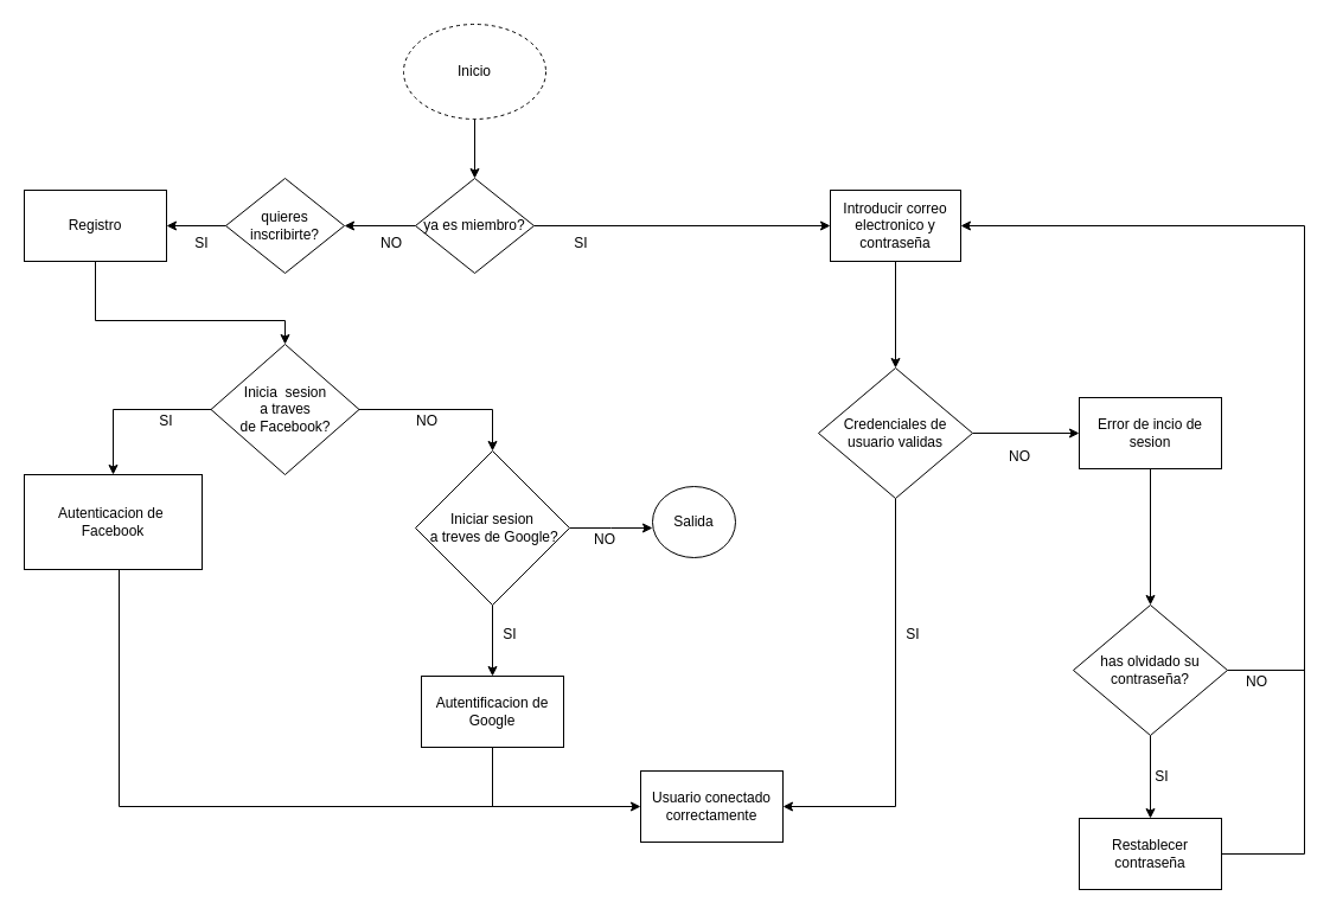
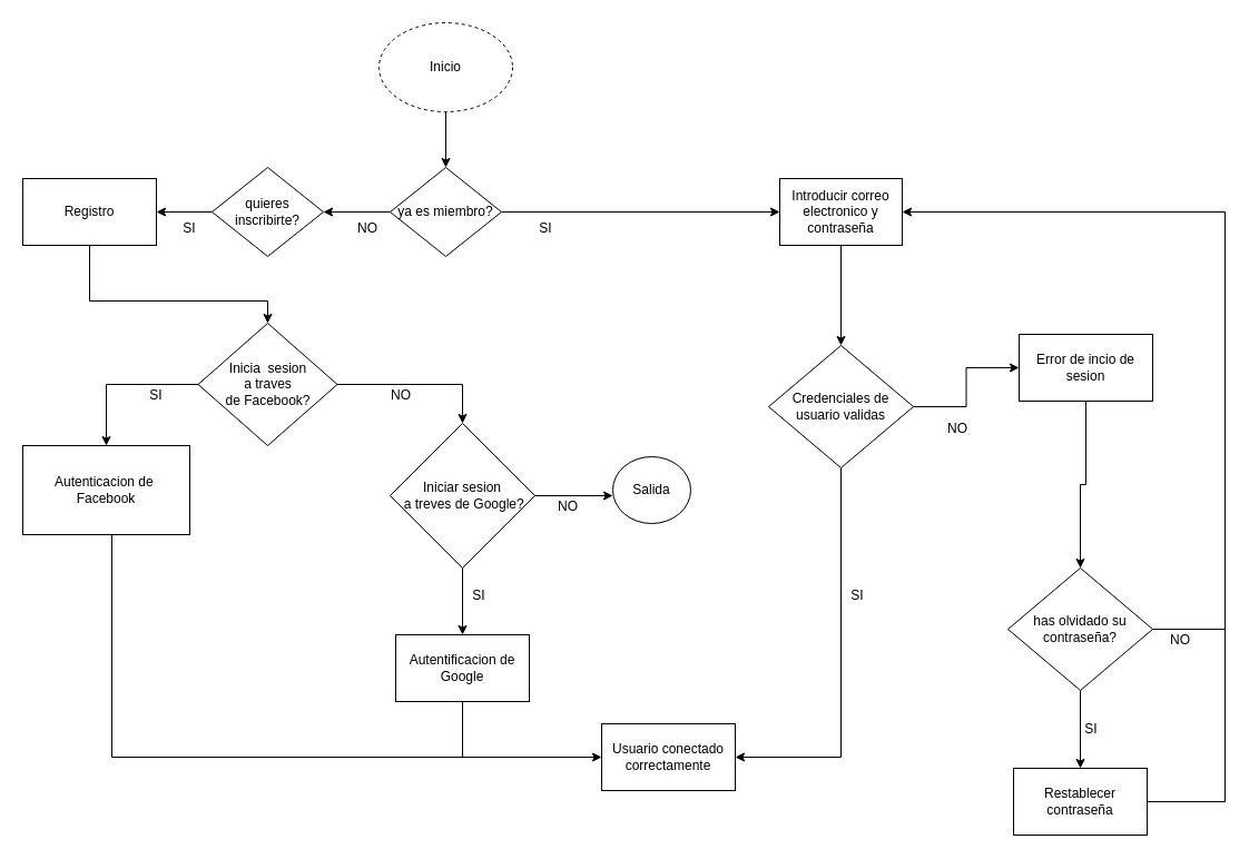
  <mxCell id="0" />
  <mxCell id="1" parent="0" />
  <mxCell id="2" value="Inicio" style="ellipse;whiteSpace=wrap;html=1;dashed=1;" parent="1" vertex="1"><mxGeometry x="340" y="20" width="120" height="80" as="geometry" /></mxCell>
  <mxCell id="3" value="" style="endArrow=classic;html=1;rounded=0;exitX=0.5;exitY=1;exitDx=0;exitDy=0;" parent="1" source="2" edge="1"><mxGeometry width="50" height="50" relative="1" as="geometry"><mxPoint x="390" y="110" as="sourcePoint" /><mxPoint x="400" y="150" as="targetPoint" /></mxGeometry></mxCell>
  <mxCell id="4" style="edgeStyle=orthogonalEdgeStyle;rounded=0;orthogonalLoop=1;jettySize=auto;html=1;entryX=0;entryY=0.5;entryDx=0;entryDy=0;" parent="1" source="5" target="29" edge="1"><mxGeometry relative="1" as="geometry"><Array as="points"><mxPoint x="100" y="680" /></Array></mxGeometry></mxCell>
  <mxCell id="5" value="Autenticacion de&amp;nbsp;&lt;br&gt;Facebook" style="rounded=0;whiteSpace=wrap;html=1;" parent="1" vertex="1"><mxGeometry x="20" y="400" width="150" height="80" as="geometry" /></mxCell>
  <mxCell id="6" value="" style="endArrow=classic;html=1;rounded=0;exitX=0;exitY=0.5;exitDx=0;exitDy=0;entryX=1;entryY=0.5;entryDx=0;entryDy=0;" parent="1" source="10" target="11" edge="1"><mxGeometry width="50" height="50" relative="1" as="geometry"><mxPoint x="240" y="300" as="sourcePoint" /><mxPoint x="490" y="230" as="targetPoint" /></mxGeometry></mxCell>
  <mxCell id="7" value="" style="endArrow=classic;html=1;rounded=0;exitX=1;exitY=0.5;exitDx=0;exitDy=0;entryX=0;entryY=0.5;entryDx=0;entryDy=0;" parent="1" source="10" target="13" edge="1"><mxGeometry width="50" height="50" relative="1" as="geometry"><mxPoint x="180" y="460" as="sourcePoint" /><mxPoint x="520" y="190" as="targetPoint" /></mxGeometry></mxCell>
  <mxCell id="8" value="" style="endArrow=classic;html=1;rounded=0;exitX=0.5;exitY=1;exitDx=0;exitDy=0;startArrow=none;" parent="1" source="14" edge="1"><mxGeometry width="50" height="50" relative="1" as="geometry"><mxPoint x="270" y="470" as="sourcePoint" /><mxPoint x="240" y="290" as="targetPoint" /><Array as="points"><mxPoint x="80" y="270" /><mxPoint x="240" y="270" /></Array></mxGeometry></mxCell>
  <mxCell id="9" value="NO" style="text;html=1;strokeColor=none;fillColor=none;align=center;verticalAlign=middle;whiteSpace=wrap;rounded=0;" parent="1" vertex="1"><mxGeometry x="480" y="440" width="60" height="30" as="geometry" /></mxCell>
  <mxCell id="10" value="ya es miembro?" style="rhombus;whiteSpace=wrap;html=1;" parent="1" vertex="1"><mxGeometry x="350" y="150" width="100" height="80" as="geometry" /></mxCell>
  <mxCell id="11" value="quieres inscribirte?" style="rhombus;whiteSpace=wrap;html=1;" parent="1" vertex="1"><mxGeometry x="190" y="150" width="100" height="80" as="geometry" /></mxCell>
  <mxCell id="12" style="edgeStyle=orthogonalEdgeStyle;rounded=0;orthogonalLoop=1;jettySize=auto;html=1;entryX=0.5;entryY=0;entryDx=0;entryDy=0;" parent="1" source="13" target="33" edge="1"><mxGeometry relative="1" as="geometry" /></mxCell>
  <mxCell id="13" value="Introducir correo electronico y contraseña" style="rounded=0;whiteSpace=wrap;html=1;" parent="1" vertex="1"><mxGeometry x="700" y="160" width="110" height="60" as="geometry" /></mxCell>
  <mxCell id="14" value="Registro" style="rounded=0;whiteSpace=wrap;html=1;" parent="1" vertex="1"><mxGeometry x="20" y="160" width="120" height="60" as="geometry" /></mxCell>
  <mxCell id="15" value="" style="endArrow=classic;html=1;rounded=0;exitX=0;exitY=0.5;exitDx=0;exitDy=0;entryX=1;entryY=0.5;entryDx=0;entryDy=0;" parent="1" source="11" target="14" edge="1"><mxGeometry width="50" height="50" relative="1" as="geometry"><mxPoint x="200" y="260" as="sourcePoint" /><mxPoint x="150" y="260" as="targetPoint" /></mxGeometry></mxCell>
  <mxCell id="16" value="NO" style="text;html=1;strokeColor=none;fillColor=none;align=center;verticalAlign=middle;whiteSpace=wrap;rounded=0;" parent="1" vertex="1"><mxGeometry x="330" y="340" width="60" height="30" as="geometry" /></mxCell>
  <mxCell id="17" value="NO" style="text;html=1;strokeColor=none;fillColor=none;align=center;verticalAlign=middle;whiteSpace=wrap;rounded=0;" parent="1" vertex="1"><mxGeometry x="300" y="190" width="60" height="30" as="geometry" /></mxCell>
  <mxCell id="18" value="SI" style="text;html=1;strokeColor=none;fillColor=none;align=center;verticalAlign=middle;whiteSpace=wrap;rounded=0;" parent="1" vertex="1"><mxGeometry x="140" y="190" width="60" height="30" as="geometry" /></mxCell>
  <mxCell id="19" style="edgeStyle=orthogonalEdgeStyle;rounded=0;orthogonalLoop=1;jettySize=auto;html=1;entryX=0.5;entryY=0;entryDx=0;entryDy=0;" parent="1" source="21" target="24" edge="1"><mxGeometry relative="1" as="geometry" /></mxCell>
  <mxCell id="20" style="edgeStyle=orthogonalEdgeStyle;rounded=0;orthogonalLoop=1;jettySize=auto;html=1;exitX=0;exitY=0.5;exitDx=0;exitDy=0;entryX=0.5;entryY=0;entryDx=0;entryDy=0;" parent="1" source="21" target="5" edge="1"><mxGeometry relative="1" as="geometry" /></mxCell>
  <mxCell id="21" value="Inicia&amp;nbsp; sesion &lt;br&gt;a traves &lt;br&gt;de Facebook?" style="rhombus;whiteSpace=wrap;html=1;" parent="1" vertex="1"><mxGeometry x="177.5" y="290" width="125" height="110" as="geometry" /></mxCell>
  <mxCell id="22" style="edgeStyle=orthogonalEdgeStyle;rounded=0;orthogonalLoop=1;jettySize=auto;html=1;entryX=0;entryY=0.5;entryDx=0;entryDy=0;" parent="1" source="24" edge="1"><mxGeometry relative="1" as="geometry"><mxPoint x="550" y="445" as="targetPoint" /></mxGeometry></mxCell>
  <mxCell id="23" style="edgeStyle=orthogonalEdgeStyle;rounded=0;orthogonalLoop=1;jettySize=auto;html=1;exitX=0.5;exitY=1;exitDx=0;exitDy=0;" parent="1" source="24" target="28" edge="1"><mxGeometry relative="1" as="geometry" /></mxCell>
  <mxCell id="24" value="Iniciar sesion&lt;br&gt;&amp;nbsp;a treves de Google?" style="rhombus;whiteSpace=wrap;html=1;" parent="1" vertex="1"><mxGeometry x="350" y="380" width="130" height="130" as="geometry" /></mxCell>
  <mxCell id="25" value="SI&lt;br&gt;" style="text;html=1;strokeColor=none;fillColor=none;align=center;verticalAlign=middle;whiteSpace=wrap;rounded=0;" parent="1" vertex="1"><mxGeometry x="400" y="520" width="60" height="30" as="geometry" /></mxCell>
  <mxCell id="26" value="SI" style="text;html=1;strokeColor=none;fillColor=none;align=center;verticalAlign=middle;whiteSpace=wrap;rounded=0;" parent="1" vertex="1"><mxGeometry x="110" y="340" width="60" height="30" as="geometry" /></mxCell>
  <mxCell id="27" value="Salida" style="ellipse;whiteSpace=wrap;html=1;" parent="1" vertex="1"><mxGeometry x="550" y="410" width="70" height="60" as="geometry" /></mxCell>
  <mxCell id="28" value="Autentificacion de Google" style="rounded=0;whiteSpace=wrap;html=1;" parent="1" vertex="1"><mxGeometry x="355" y="570" width="120" height="60" as="geometry" /></mxCell>
  <mxCell id="29" value="Usuario conectado correctamente" style="rounded=0;whiteSpace=wrap;html=1;" parent="1" vertex="1"><mxGeometry x="540" y="650" width="120" height="60" as="geometry" /></mxCell>
  <mxCell id="30" value="" style="endArrow=none;html=1;rounded=0;entryX=0.5;entryY=1;entryDx=0;entryDy=0;" parent="1" target="28" edge="1"><mxGeometry width="50" height="50" relative="1" as="geometry"><mxPoint x="415" y="680" as="sourcePoint" /><mxPoint x="430" y="630" as="targetPoint" /></mxGeometry></mxCell>
  <mxCell id="31" style="edgeStyle=orthogonalEdgeStyle;rounded=0;orthogonalLoop=1;jettySize=auto;html=1;entryX=1;entryY=0.5;entryDx=0;entryDy=0;exitX=0.5;exitY=1;exitDx=0;exitDy=0;" parent="1" source="33" target="29" edge="1"><mxGeometry relative="1" as="geometry"><Array as="points"><mxPoint x="755" y="680" /></Array></mxGeometry></mxCell>
  <mxCell id="32" style="edgeStyle=orthogonalEdgeStyle;rounded=0;orthogonalLoop=1;jettySize=auto;html=1;entryX=0;entryY=0.5;entryDx=0;entryDy=0;" parent="1" source="33" target="36" edge="1"><mxGeometry relative="1" as="geometry" /></mxCell>
  <mxCell id="33" value="Credenciales de usuario validas" style="rhombus;whiteSpace=wrap;html=1;" parent="1" vertex="1"><mxGeometry x="690" y="310" width="130" height="110" as="geometry" /></mxCell>
  <mxCell id="34" value="SI&lt;br&gt;" style="text;html=1;strokeColor=none;fillColor=none;align=center;verticalAlign=middle;whiteSpace=wrap;rounded=0;" parent="1" vertex="1"><mxGeometry x="740" y="520" width="60" height="30" as="geometry" /></mxCell>
  <mxCell id="35" style="edgeStyle=orthogonalEdgeStyle;rounded=0;orthogonalLoop=1;jettySize=auto;html=1;entryX=0.5;entryY=0;entryDx=0;entryDy=0;" parent="1" source="36" target="39" edge="1"><mxGeometry relative="1" as="geometry" /></mxCell>
- <mxCell id="36" value="Error de incio de sesion" style="rounded=0;whiteSpace=wrap;html=1;" parent="1" vertex="1"><mxGeometry x="910" y="335" width="120" height="60" as="geometry" /></mxCell>
+ <mxCell id="36" value="Error de incio de sesion" style="rounded=0;whiteSpace=wrap;html=1;" parent="1" vertex="1"><mxGeometry x="915" y="300" width="120" height="60" as="geometry" /></mxCell>
  <mxCell id="37" value="NO" style="text;html=1;strokeColor=none;fillColor=none;align=center;verticalAlign=middle;whiteSpace=wrap;rounded=0;" parent="1" vertex="1"><mxGeometry x="830" y="370" width="60" height="30" as="geometry" /></mxCell>
  <mxCell id="38" style="edgeStyle=orthogonalEdgeStyle;rounded=0;orthogonalLoop=1;jettySize=auto;html=1;entryX=0.5;entryY=0;entryDx=0;entryDy=0;" parent="1" source="39" target="41" edge="1"><mxGeometry relative="1" as="geometry" /></mxCell>
  <mxCell id="39" value="has olvidado su contraseña?" style="rhombus;whiteSpace=wrap;html=1;" parent="1" vertex="1"><mxGeometry x="905" y="510" width="130" height="110" as="geometry" /></mxCell>
  <mxCell id="40" style="edgeStyle=orthogonalEdgeStyle;rounded=0;orthogonalLoop=1;jettySize=auto;html=1;entryX=1;entryY=0.5;entryDx=0;entryDy=0;" parent="1" source="41" target="13" edge="1"><mxGeometry relative="1" as="geometry"><Array as="points"><mxPoint x="1100" y="720" /><mxPoint x="1100" y="190" /></Array></mxGeometry></mxCell>
  <mxCell id="41" value="Restablecer contraseña" style="rounded=0;whiteSpace=wrap;html=1;" parent="1" vertex="1"><mxGeometry x="910" y="690" width="120" height="60" as="geometry" /></mxCell>
  <mxCell id="42" value="SI&lt;br&gt;" style="text;html=1;strokeColor=none;fillColor=none;align=center;verticalAlign=middle;whiteSpace=wrap;rounded=0;" parent="1" vertex="1"><mxGeometry x="950" y="640" width="60" height="30" as="geometry" /></mxCell>
  <mxCell id="43" value="" style="endArrow=none;html=1;rounded=0;exitX=1;exitY=0.5;exitDx=0;exitDy=0;" parent="1" source="39" edge="1"><mxGeometry width="50" height="50" relative="1" as="geometry"><mxPoint x="1000" y="500" as="sourcePoint" /><mxPoint x="1100" y="565" as="targetPoint" /></mxGeometry></mxCell>
  <mxCell id="44" value="NO" style="text;html=1;strokeColor=none;fillColor=none;align=center;verticalAlign=middle;whiteSpace=wrap;rounded=0;" parent="1" vertex="1"><mxGeometry x="1030" y="560" width="60" height="30" as="geometry" /></mxCell>
  <mxCell id="45" value="SI" style="text;html=1;strokeColor=none;fillColor=none;align=center;verticalAlign=middle;whiteSpace=wrap;rounded=0;" vertex="1" parent="1"><mxGeometry x="460" y="190" width="60" height="30" as="geometry" /></mxCell>
